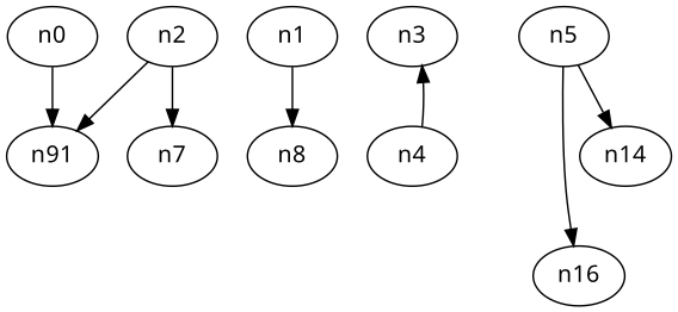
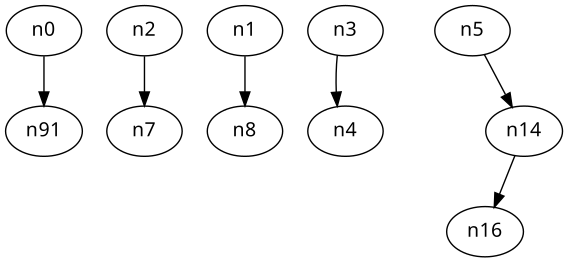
  digraph {
    fontname="Noto Sans"
    node [fontname="Noto Sans"]
    edge [fontname="Noto Sans"]
    n11 [label=n91]
    n0
    n1
    n8
    n2
    n7
    n3
    n4
    n13 [label=n16]
    n5
    n14
    n0 -> n11
    n1 -> n8
-   n2 -> n11
    n2 -> n7
-   n4 -> n3
-   n5 -> n13
+   n3 -> n4
+   n14 -> n13
    n5 -> n14
  }
